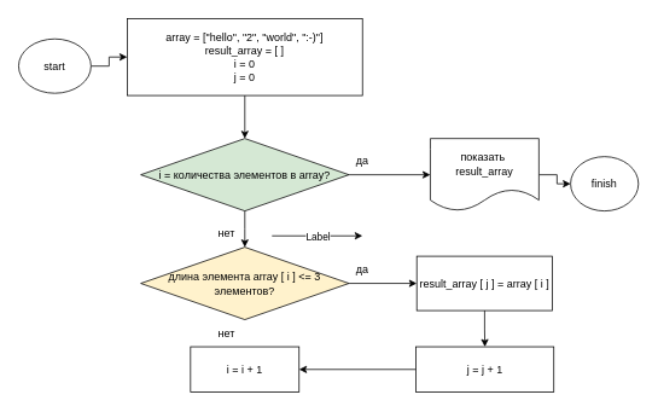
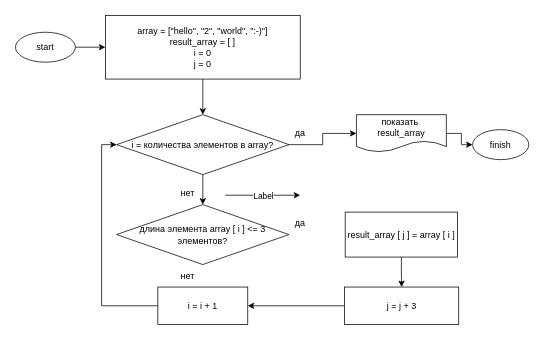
  <mxCell id="0" />
  <mxCell id="1" parent="0" />
  <mxCell id="2" style="edgeStyle=orthogonalEdgeStyle;rounded=0;orthogonalLoop=1;jettySize=auto;html=1;" parent="1" source="3" target="5" edge="1"><mxGeometry relative="1" as="geometry" /></mxCell>
- <mxCell id="3" value="start" style="ellipse;whiteSpace=wrap;html=1;" parent="1" vertex="1"><mxGeometry x="20" y="42.5" width="80" height="60" as="geometry" /></mxCell>
+ <mxCell id="3" value="start" style="ellipse;whiteSpace=wrap;html=1;" parent="1" vertex="1"><mxGeometry y="42.5" width="80" height="40" as="geometry" x="20" /></mxCell>
  <mxCell id="4" style="edgeStyle=orthogonalEdgeStyle;rounded=0;orthogonalLoop=1;jettySize=auto;html=1;entryX=0.5;entryY=0;entryDx=0;entryDy=0;" parent="1" source="5" target="8" edge="1"><mxGeometry relative="1" as="geometry" /></mxCell>
  <mxCell id="5" value="array = [&quot;hello&quot;, &quot;2&quot;, &quot;world&quot;, &quot;:-)&quot;]&lt;br&gt;result_array = [ ]&lt;br&gt;i = 0&lt;br&gt;j = 0" style="rounded=0;whiteSpace=wrap;html=1;" parent="1" vertex="1"><mxGeometry x="140" width="260" height="85" as="geometry" y="20" /></mxCell>
  <mxCell id="6" style="edgeStyle=orthogonalEdgeStyle;rounded=0;orthogonalLoop=1;jettySize=auto;html=1;entryX=0.5;entryY=0;entryDx=0;entryDy=0;" parent="1" source="8" edge="1"><mxGeometry relative="1" as="geometry"><mxPoint x="270" y="272.5" as="targetPoint" /></mxGeometry></mxCell>
  <mxCell id="7" style="edgeStyle=orthogonalEdgeStyle;rounded=0;orthogonalLoop=1;jettySize=auto;html=1;" parent="1" source="8" target="22" edge="1"><mxGeometry relative="1" as="geometry" /></mxCell>
- <mxCell id="8" value="i = количества элементов в array?" style="rhombus;whiteSpace=wrap;html=1;fillColor=#d5e8d4;" parent="1" vertex="1"><mxGeometry x="155" y="152.5" width="230" height="80" as="geometry" /></mxCell>
+ <mxCell id="8" value="i = количества элементов в array?" style="rhombus;whiteSpace=wrap;html=1;" parent="1" vertex="1"><mxGeometry x="155" y="152.5" width="230" height="80" as="geometry" /></mxCell>
  <mxCell id="9" value="нет" style="text;html=1;strokeColor=none;fillColor=none;align=center;verticalAlign=middle;whiteSpace=wrap;rounded=0;" parent="1" vertex="1"><mxGeometry x="220" y="252.5" width="60" height="10" as="geometry" /></mxCell>
- <mxCell id="10" style="edgeStyle=orthogonalEdgeStyle;rounded=0;orthogonalLoop=1;jettySize=auto;html=1;" parent="1" source="11" target="15" edge="1"><mxGeometry relative="1" as="geometry" /></mxCell>
- <mxCell id="11" value="длина элемента array [ i ] &amp;lt;= 3 элементов?" style="rhombus;whiteSpace=wrap;html=1;fillColor=#fff2cc;" parent="1" vertex="1"><mxGeometry x="155" y="272.5" width="230" height="80" as="geometry" /></mxCell>
+ <mxCell id="11" value="длина элемента array [ i ] &amp;lt;= 3 элементов?" style="rhombus;whiteSpace=wrap;html=1;" parent="1" vertex="1"><mxGeometry x="155" y="272.5" width="230" height="80" as="geometry" /></mxCell>
  <mxCell id="12" value="да&lt;br&gt;" style="text;html=1;strokeColor=none;fillColor=none;align=center;verticalAlign=middle;whiteSpace=wrap;rounded=0;" parent="1" vertex="1"><mxGeometry x="370" y="172.5" width="60" height="10" as="geometry" /></mxCell>
  <mxCell id="13" value="да&lt;br&gt;" style="text;html=1;strokeColor=none;fillColor=none;align=center;verticalAlign=middle;whiteSpace=wrap;rounded=0;" parent="1" vertex="1"><mxGeometry x="370" y="292.5" width="60" height="10" as="geometry" /></mxCell>
  <mxCell id="14" value="" style="edgeStyle=orthogonalEdgeStyle;rounded=0;orthogonalLoop=1;jettySize=auto;html=1;" parent="1" source="15" target="17" edge="1"><mxGeometry relative="1" as="geometry" /></mxCell>
  <mxCell id="15" value="result_array [ j ] = array [ i ]" style="rounded=0;whiteSpace=wrap;html=1;" parent="1" vertex="1"><mxGeometry x="460" y="282.5" width="150" height="60" as="geometry" /></mxCell>
  <mxCell id="16" style="edgeStyle=orthogonalEdgeStyle;rounded=0;orthogonalLoop=1;jettySize=auto;html=1;entryX=1;entryY=0.5;entryDx=0;entryDy=0;" parent="1" source="17" target="19" edge="1"><mxGeometry relative="1" as="geometry" /></mxCell>
- <mxCell id="17" value="j = j + 1" style="whiteSpace=wrap;html=1;rounded=0;" parent="1" vertex="1"><mxGeometry x="459" y="382.5" width="152.5" height="50" as="geometry" /></mxCell>
+ <mxCell id="17" value="j = j + 3" style="whiteSpace=wrap;html=1;rounded=0;" parent="1" vertex="1"><mxGeometry x="459" y="382.5" width="152.5" height="50" as="geometry" /></mxCell>
+ <mxCell id="18" style="edgeStyle=orthogonalEdgeStyle;rounded=0;orthogonalLoop=1;jettySize=auto;html=1;entryX=0;entryY=0.5;entryDx=0;entryDy=0;" parent="1" source="19" target="8" edge="1"><mxGeometry relative="1" as="geometry"><Array as="points"><mxPoint x="135" y="407.5" /><mxPoint x="135" y="192.5" /></Array></mxGeometry></mxCell>
  <mxCell id="19" value="i = i + 1" style="rounded=0;whiteSpace=wrap;html=1;" parent="1" vertex="1"><mxGeometry x="210" y="382.5" width="120" height="50" as="geometry" /></mxCell>
  <mxCell id="20" value="нет" style="text;html=1;strokeColor=none;fillColor=none;align=center;verticalAlign=middle;whiteSpace=wrap;rounded=0;" parent="1" vertex="1"><mxGeometry x="220" y="362.5" width="60" height="10" as="geometry" /></mxCell>
  <mxCell id="21" value="" style="edgeStyle=orthogonalEdgeStyle;rounded=0;orthogonalLoop=1;jettySize=auto;html=1;" parent="1" source="22" target="23" edge="1"><mxGeometry relative="1" as="geometry" /></mxCell>
- <mxCell id="22" value="показать&amp;nbsp;&lt;br&gt;result_array" style="shape=document;whiteSpace=wrap;html=1;boundedLbl=1;" parent="1" vertex="1"><mxGeometry x="475" y="152.5" width="120" height="80" as="geometry" /></mxCell>
- <mxCell id="23" value="finish" style="ellipse;whiteSpace=wrap;html=1;" parent="1" vertex="1"><mxGeometry x="630" y="172.5" width="75" height="60" as="geometry" /></mxCell>
+ <mxCell id="22" value="показать&amp;nbsp;&lt;br&gt;result_array" style="shape=document;whiteSpace=wrap;html=1;boundedLbl=1;" parent="1" vertex="1"><mxGeometry x="475" y="152.5" width="120" height="50" as="geometry" /></mxCell>
+ <mxCell id="23" value="finish" style="ellipse;whiteSpace=wrap;html=1;" parent="1" vertex="1"><mxGeometry x="630" y="172.5" width="75" height="40" as="geometry" /></mxCell>
  <mxCell id="24" value="" style="endArrow=classic;html=1;rounded=0;" parent="1" edge="1"><mxGeometry relative="1" as="geometry"><mxPoint x="300" y="260" as="sourcePoint" /><mxPoint x="400" y="260" as="targetPoint" /></mxGeometry></mxCell>
  <mxCell id="25" value="Label" style="edgeLabel;resizable=0;html=1;align=center;verticalAlign=middle;" parent="24" connectable="0" vertex="1"><mxGeometry relative="1" as="geometry" /></mxCell>
